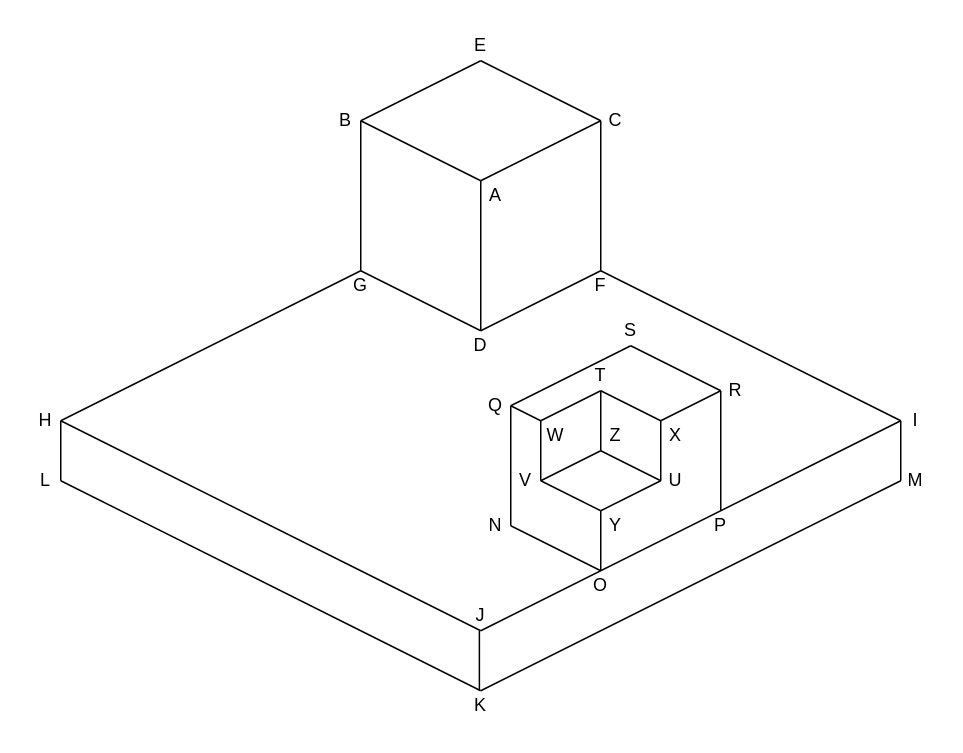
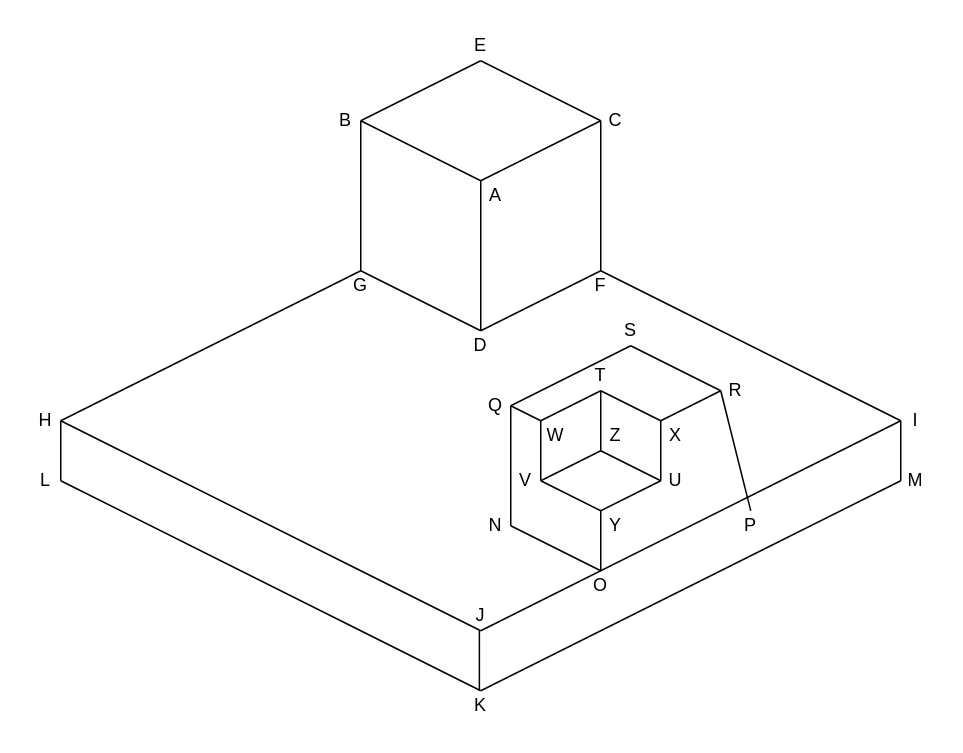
  <mxCell id="0" />
  <mxCell id="1" parent="0" />
  <mxCell id="2" value="" style="endArrow=none;html=1;rounded=0;" parent="1" edge="1"><mxGeometry width="50" height="50" relative="1" as="geometry"><mxPoint x="240" y="80" as="sourcePoint" /><mxPoint x="320" y="40" as="targetPoint" /></mxGeometry></mxCell>
  <mxCell id="3" value="" style="endArrow=none;html=1;rounded=0;" parent="1" edge="1"><mxGeometry width="50" height="50" relative="1" as="geometry"><mxPoint x="320" y="120" as="sourcePoint" /><mxPoint x="400" y="80" as="targetPoint" /></mxGeometry></mxCell>
  <mxCell id="4" value="" style="endArrow=none;html=1;rounded=0;" parent="1" edge="1"><mxGeometry width="50" height="50" relative="1" as="geometry"><mxPoint x="240" y="80" as="sourcePoint" /><mxPoint x="320" y="120" as="targetPoint" /></mxGeometry></mxCell>
  <mxCell id="5" value="" style="endArrow=none;html=1;rounded=0;" parent="1" edge="1"><mxGeometry width="50" height="50" relative="1" as="geometry"><mxPoint x="320" y="40" as="sourcePoint" /><mxPoint x="400" y="80" as="targetPoint" /></mxGeometry></mxCell>
  <mxCell id="6" value="" style="endArrow=none;html=1;rounded=0;entryX=1;entryY=0.5;entryDx=0;entryDy=0;" parent="1" edge="1" target="23"><mxGeometry width="50" height="50" relative="1" as="geometry"><mxPoint x="240" y="180" as="sourcePoint" /><mxPoint x="240" y="20" as="targetPoint" /></mxGeometry></mxCell>
  <mxCell id="7" value="" style="endArrow=none;html=1;rounded=0;" parent="1" edge="1"><mxGeometry width="50" height="50" relative="1" as="geometry"><mxPoint x="240" y="180" as="sourcePoint" /><mxPoint x="320" y="220" as="targetPoint" /></mxGeometry></mxCell>
  <mxCell id="8" value="" style="endArrow=none;html=1;rounded=0;entryX=0;entryY=0;entryDx=0;entryDy=0;" parent="1" edge="1" target="22"><mxGeometry width="50" height="50" relative="1" as="geometry"><mxPoint x="320" y="220" as="sourcePoint" /><mxPoint x="320" y="60" as="targetPoint" /></mxGeometry></mxCell>
  <mxCell id="9" value="" style="endArrow=none;html=1;rounded=0;entryX=0;entryY=0.5;entryDx=0;entryDy=0;" parent="1" edge="1" target="21"><mxGeometry width="50" height="50" relative="1" as="geometry"><mxPoint x="400" y="180" as="sourcePoint" /><mxPoint x="400" y="20" as="targetPoint" /></mxGeometry></mxCell>
  <mxCell id="10" value="" style="endArrow=none;html=1;rounded=0;" parent="1" edge="1"><mxGeometry width="50" height="50" relative="1" as="geometry"><mxPoint x="320" y="220" as="sourcePoint" /><mxPoint x="400" y="180" as="targetPoint" /></mxGeometry></mxCell>
  <mxCell id="11" value="" style="endArrow=none;html=1;rounded=0;exitX=1;exitY=0.5;exitDx=0;exitDy=0;" parent="1" source="27" edge="1"><mxGeometry width="50" height="50" relative="1" as="geometry"><mxPoint x="120" y="240" as="sourcePoint" /><mxPoint x="240" y="180" as="targetPoint" /></mxGeometry></mxCell>
  <mxCell id="12" value="" style="endArrow=none;html=1;rounded=0;" parent="1" edge="1"><mxGeometry width="50" height="50" relative="1" as="geometry"><mxPoint x="400" y="180" as="sourcePoint" /><mxPoint x="600" y="280" as="targetPoint" /></mxGeometry></mxCell>
  <mxCell id="13" value="" style="endArrow=none;html=1;rounded=0;entryX=0;entryY=0.5;entryDx=0;entryDy=0;" parent="1" target="31" edge="1"><mxGeometry width="50" height="50" relative="1" as="geometry"><mxPoint x="320" y="420" as="sourcePoint" /><mxPoint x="520" y="320" as="targetPoint" /></mxGeometry></mxCell>
  <mxCell id="14" value="" style="endArrow=none;html=1;rounded=0;entryX=1;entryY=0.5;entryDx=0;entryDy=0;" parent="1" target="27" edge="1"><mxGeometry width="50" height="50" relative="1" as="geometry"><mxPoint x="320" y="420" as="sourcePoint" /><mxPoint x="120" y="320" as="targetPoint" /></mxGeometry></mxCell>
  <mxCell id="15" value="" style="endArrow=none;html=1;rounded=0;" parent="1" edge="1"><mxGeometry width="50" height="50" relative="1" as="geometry"><mxPoint x="320" y="460" as="sourcePoint" /><mxPoint x="600" y="320" as="targetPoint" /></mxGeometry></mxCell>
  <mxCell id="16" value="" style="endArrow=none;html=1;rounded=0;" parent="1" edge="1"><mxGeometry width="50" height="50" relative="1" as="geometry"><mxPoint x="320" y="460" as="sourcePoint" /><mxPoint x="40" y="320" as="targetPoint" /></mxGeometry></mxCell>
  <mxCell id="17" value="" style="endArrow=none;html=1;rounded=0;" parent="1" edge="1"><mxGeometry width="50" height="50" relative="1" as="geometry"><mxPoint x="40" y="320" as="sourcePoint" /><mxPoint x="40" y="280" as="targetPoint" /></mxGeometry></mxCell>
  <mxCell id="18" value="" style="endArrow=none;html=1;rounded=0;" parent="1" edge="1"><mxGeometry width="50" height="50" relative="1" as="geometry"><mxPoint x="319.09" y="460" as="sourcePoint" /><mxPoint x="319.09" y="420" as="targetPoint" /></mxGeometry></mxCell>
  <mxCell id="19" value="" style="endArrow=none;html=1;rounded=0;" parent="1" edge="1"><mxGeometry width="50" height="50" relative="1" as="geometry"><mxPoint x="600" y="320" as="sourcePoint" /><mxPoint x="600" y="280" as="targetPoint" /></mxGeometry></mxCell>
  <mxCell id="20" value="E" style="text;html=1;strokeColor=none;fillColor=none;align=center;verticalAlign=middle;whiteSpace=wrap;rounded=0;" parent="1" vertex="1"><mxGeometry x="310" y="20" width="20" height="20" as="geometry" /></mxCell>
  <mxCell id="21" value="C" style="text;html=1;strokeColor=none;fillColor=none;align=center;verticalAlign=middle;whiteSpace=wrap;rounded=0;" parent="1" vertex="1"><mxGeometry x="400" y="70" width="20" height="20" as="geometry" /></mxCell>
  <mxCell id="22" value="A" style="text;html=1;strokeColor=none;fillColor=none;align=center;verticalAlign=middle;whiteSpace=wrap;rounded=0;" parent="1" vertex="1"><mxGeometry x="320" y="120" width="20" height="20" as="geometry" /></mxCell>
  <mxCell id="23" value="B" style="text;html=1;strokeColor=none;fillColor=none;align=center;verticalAlign=middle;whiteSpace=wrap;rounded=0;" parent="1" vertex="1"><mxGeometry x="220" y="70" width="20" height="20" as="geometry" /></mxCell>
  <mxCell id="24" value="G" style="text;html=1;strokeColor=none;fillColor=none;align=center;verticalAlign=middle;whiteSpace=wrap;rounded=0;" parent="1" vertex="1"><mxGeometry x="230" y="180" width="20" height="20" as="geometry" /></mxCell>
  <mxCell id="25" value="D" style="text;html=1;strokeColor=none;fillColor=none;align=center;verticalAlign=middle;whiteSpace=wrap;rounded=0;" parent="1" vertex="1"><mxGeometry x="310" y="220" width="20" height="20" as="geometry" /></mxCell>
  <mxCell id="26" value="F" style="text;html=1;strokeColor=none;fillColor=none;align=center;verticalAlign=middle;whiteSpace=wrap;rounded=0;" parent="1" vertex="1"><mxGeometry x="390" y="180" width="20" height="20" as="geometry" /></mxCell>
  <mxCell id="27" value="H" style="text;html=1;strokeColor=none;fillColor=none;align=center;verticalAlign=middle;whiteSpace=wrap;rounded=0;" parent="1" vertex="1"><mxGeometry x="20" y="270" width="20" height="20" as="geometry" /></mxCell>
  <mxCell id="28" value="L" style="text;html=1;strokeColor=none;fillColor=none;align=center;verticalAlign=middle;whiteSpace=wrap;rounded=0;" parent="1" vertex="1"><mxGeometry x="20" y="310" width="20" height="20" as="geometry" /></mxCell>
  <mxCell id="29" value="J" style="text;html=1;strokeColor=none;fillColor=none;align=center;verticalAlign=middle;whiteSpace=wrap;rounded=0;" parent="1" vertex="1"><mxGeometry x="310" y="400" width="20" height="20" as="geometry" /></mxCell>
  <mxCell id="30" value="K" style="text;html=1;strokeColor=none;fillColor=none;align=center;verticalAlign=middle;whiteSpace=wrap;rounded=0;" parent="1" vertex="1"><mxGeometry x="310" y="460" width="20" height="20" as="geometry" /></mxCell>
  <mxCell id="31" value="I" style="text;html=1;strokeColor=none;fillColor=none;align=center;verticalAlign=middle;whiteSpace=wrap;rounded=0;" parent="1" vertex="1"><mxGeometry x="600" y="270" width="20" height="20" as="geometry" /></mxCell>
  <mxCell id="32" value="M" style="text;html=1;strokeColor=none;fillColor=none;align=center;verticalAlign=middle;whiteSpace=wrap;rounded=0;" parent="1" vertex="1"><mxGeometry x="600" y="310" width="20" height="20" as="geometry" /></mxCell>
  <mxCell id="33" value="" style="endArrow=none;html=1;rounded=0;" parent="1" edge="1"><mxGeometry width="50" height="50" relative="1" as="geometry"><mxPoint x="340" y="350" as="sourcePoint" /><mxPoint x="400" y="380" as="targetPoint" /></mxGeometry></mxCell>
  <mxCell id="34" value="" style="endArrow=none;html=1;rounded=0;" parent="1" edge="1"><mxGeometry width="50" height="50" relative="1" as="geometry"><mxPoint x="400" y="380" as="sourcePoint" /><mxPoint x="400" y="340" as="targetPoint" /></mxGeometry></mxCell>
  <mxCell id="35" value="" style="endArrow=none;html=1;rounded=0;" parent="1" edge="1"><mxGeometry width="50" height="50" relative="1" as="geometry"><mxPoint x="400" y="340" as="sourcePoint" /><mxPoint x="440" y="320" as="targetPoint" /></mxGeometry></mxCell>
  <mxCell id="36" value="" style="endArrow=none;html=1;rounded=0;" parent="1" edge="1"><mxGeometry width="50" height="50" relative="1" as="geometry"><mxPoint x="360" y="320" as="sourcePoint" /><mxPoint x="400" y="340" as="targetPoint" /></mxGeometry></mxCell>
  <mxCell id="37" value="" style="endArrow=none;html=1;rounded=0;" parent="1" edge="1"><mxGeometry width="50" height="50" relative="1" as="geometry"><mxPoint x="440" y="320" as="sourcePoint" /><mxPoint x="440" y="280" as="targetPoint" /></mxGeometry></mxCell>
  <mxCell id="38" value="" style="endArrow=none;html=1;rounded=0;" parent="1" edge="1"><mxGeometry width="50" height="50" relative="1" as="geometry"><mxPoint x="400" y="260" as="sourcePoint" /><mxPoint x="440" y="280" as="targetPoint" /></mxGeometry></mxCell>
  <mxCell id="39" value="" style="endArrow=none;html=1;rounded=0;" parent="1" edge="1"><mxGeometry width="50" height="50" relative="1" as="geometry"><mxPoint x="440" y="320" as="sourcePoint" /><mxPoint x="400" y="300" as="targetPoint" /></mxGeometry></mxCell>
  <mxCell id="40" value="" style="endArrow=none;html=1;rounded=0;" parent="1" edge="1"><mxGeometry width="50" height="50" relative="1" as="geometry"><mxPoint x="360" y="320" as="sourcePoint" /><mxPoint x="400" y="300" as="targetPoint" /></mxGeometry></mxCell>
  <mxCell id="41" value="" style="endArrow=none;html=1;rounded=0;" parent="1" edge="1"><mxGeometry width="50" height="50" relative="1" as="geometry"><mxPoint x="400" y="300" as="sourcePoint" /><mxPoint x="400" y="260" as="targetPoint" /></mxGeometry></mxCell>
  <mxCell id="42" value="" style="endArrow=none;html=1;rounded=0;" parent="1" edge="1"><mxGeometry width="50" height="50" relative="1" as="geometry"><mxPoint x="440" y="280" as="sourcePoint" /><mxPoint x="480" y="260" as="targetPoint" /></mxGeometry></mxCell>
  <mxCell id="43" value="" style="endArrow=none;html=1;rounded=0;exitX=0.5;exitY=0;exitDx=0;exitDy=0;" parent="1" source="51" edge="1"><mxGeometry width="50" height="50" relative="1" as="geometry"><mxPoint x="480" y="350" as="sourcePoint" /><mxPoint x="480" y="260" as="targetPoint" /></mxGeometry></mxCell>
  <mxCell id="44" value="" style="endArrow=none;html=1;rounded=0;" parent="1" edge="1"><mxGeometry width="50" height="50" relative="1" as="geometry"><mxPoint x="360" y="320" as="sourcePoint" /><mxPoint x="360" y="280" as="targetPoint" /></mxGeometry></mxCell>
  <mxCell id="45" value="" style="endArrow=none;html=1;rounded=0;" parent="1" edge="1"><mxGeometry width="50" height="50" relative="1" as="geometry"><mxPoint x="360" y="280" as="sourcePoint" /><mxPoint x="400" y="260" as="targetPoint" /></mxGeometry></mxCell>
  <mxCell id="46" value="" style="endArrow=none;html=1;rounded=0;" parent="1" edge="1"><mxGeometry width="50" height="50" relative="1" as="geometry"><mxPoint x="340" y="350" as="sourcePoint" /><mxPoint x="340" y="270" as="targetPoint" /></mxGeometry></mxCell>
  <mxCell id="47" value="" style="endArrow=none;html=1;rounded=0;" parent="1" edge="1"><mxGeometry width="50" height="50" relative="1" as="geometry"><mxPoint x="340" y="270" as="sourcePoint" /><mxPoint x="360" y="280" as="targetPoint" /></mxGeometry></mxCell>
  <mxCell id="48" value="" style="endArrow=none;html=1;rounded=0;" parent="1" edge="1"><mxGeometry width="50" height="50" relative="1" as="geometry"><mxPoint x="420" y="230" as="sourcePoint" /><mxPoint x="480" y="260" as="targetPoint" /></mxGeometry></mxCell>
  <mxCell id="49" value="" style="endArrow=none;html=1;rounded=0;" parent="1" edge="1"><mxGeometry width="50" height="50" relative="1" as="geometry"><mxPoint x="340" y="270" as="sourcePoint" /><mxPoint x="420" y="230" as="targetPoint" /></mxGeometry></mxCell>
  <mxCell id="50" value="O" style="text;html=1;strokeColor=none;fillColor=none;align=center;verticalAlign=middle;whiteSpace=wrap;rounded=0;" parent="1" vertex="1"><mxGeometry x="390" y="380" width="20" height="20" as="geometry" /></mxCell>
- <mxCell id="51" value="P" style="text;html=1;strokeColor=none;fillColor=none;align=center;verticalAlign=middle;whiteSpace=wrap;rounded=0;" parent="1" vertex="1"><mxGeometry x="470" y="340" width="20" height="20" as="geometry" /></mxCell>
+ <mxCell id="51" value="P" style="text;html=1;strokeColor=none;fillColor=none;align=center;verticalAlign=middle;whiteSpace=wrap;rounded=0;" parent="1" vertex="1"><mxGeometry x="490" y="340" width="20" height="20" as="geometry" /></mxCell>
  <mxCell id="52" value="Q" style="text;html=1;strokeColor=none;fillColor=none;align=center;verticalAlign=middle;whiteSpace=wrap;rounded=0;" parent="1" vertex="1"><mxGeometry x="320" y="260" width="20" height="20" as="geometry" /></mxCell>
  <mxCell id="53" value="R" style="text;html=1;strokeColor=none;fillColor=none;align=center;verticalAlign=middle;whiteSpace=wrap;rounded=0;" parent="1" vertex="1"><mxGeometry x="480" y="250" width="20" height="20" as="geometry" /></mxCell>
  <mxCell id="54" value="S" style="text;html=1;strokeColor=none;fillColor=none;align=center;verticalAlign=middle;whiteSpace=wrap;rounded=0;" parent="1" vertex="1"><mxGeometry x="410" y="210" width="20" height="20" as="geometry" /></mxCell>
  <mxCell id="55" value="T" style="text;html=1;strokeColor=none;fillColor=none;align=center;verticalAlign=middle;whiteSpace=wrap;rounded=0;" parent="1" vertex="1"><mxGeometry x="390" y="240" width="20" height="20" as="geometry" /></mxCell>
  <mxCell id="56" value="U" style="text;html=1;strokeColor=none;fillColor=none;align=center;verticalAlign=middle;whiteSpace=wrap;rounded=0;" parent="1" vertex="1"><mxGeometry x="440" y="310" width="20" height="20" as="geometry" /></mxCell>
  <mxCell id="57" value="V" style="text;html=1;strokeColor=none;fillColor=none;align=center;verticalAlign=middle;whiteSpace=wrap;rounded=0;" parent="1" vertex="1"><mxGeometry x="340" y="310" width="20" height="20" as="geometry" /></mxCell>
  <mxCell id="58" value="W" style="text;html=1;strokeColor=none;fillColor=none;align=center;verticalAlign=middle;whiteSpace=wrap;rounded=0;" parent="1" vertex="1"><mxGeometry x="360" y="280" width="20" height="20" as="geometry" /></mxCell>
  <mxCell id="59" value="Z" style="text;html=1;strokeColor=none;fillColor=none;align=center;verticalAlign=middle;whiteSpace=wrap;rounded=0;" parent="1" vertex="1"><mxGeometry x="400" y="280" width="20" height="20" as="geometry" /></mxCell>
  <mxCell id="60" value="N" style="text;html=1;strokeColor=none;fillColor=none;align=center;verticalAlign=middle;whiteSpace=wrap;rounded=0;" parent="1" vertex="1"><mxGeometry x="320" y="340" width="20" height="20" as="geometry" /></mxCell>
  <mxCell id="61" value="Y" style="text;html=1;strokeColor=none;fillColor=none;align=center;verticalAlign=middle;whiteSpace=wrap;rounded=0;" parent="1" vertex="1"><mxGeometry x="400" y="340" width="20" height="20" as="geometry" /></mxCell>
  <mxCell id="62" value="X" style="text;html=1;strokeColor=none;fillColor=none;align=center;verticalAlign=middle;whiteSpace=wrap;rounded=0;" parent="1" vertex="1"><mxGeometry x="440" y="280" width="20" height="20" as="geometry" /></mxCell>
